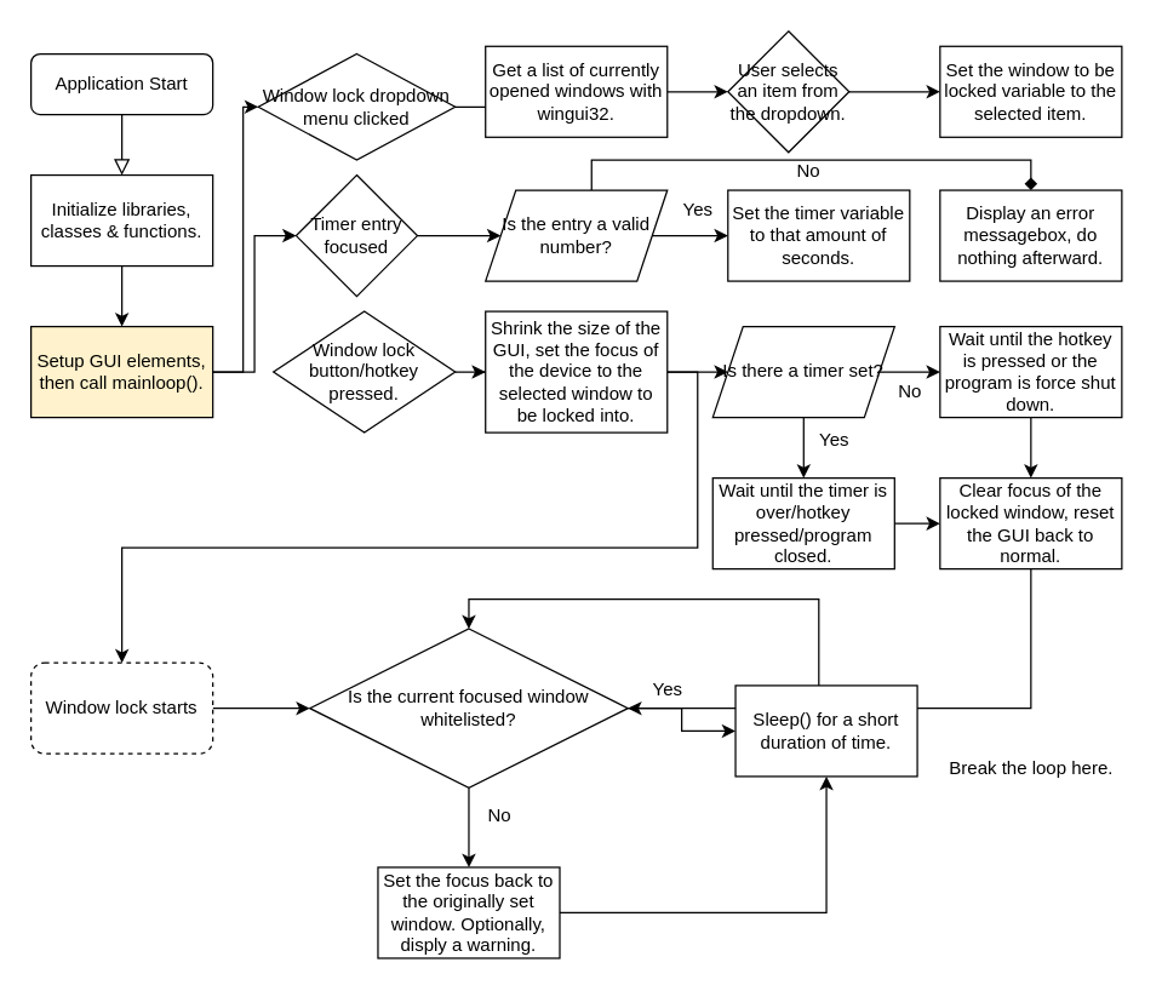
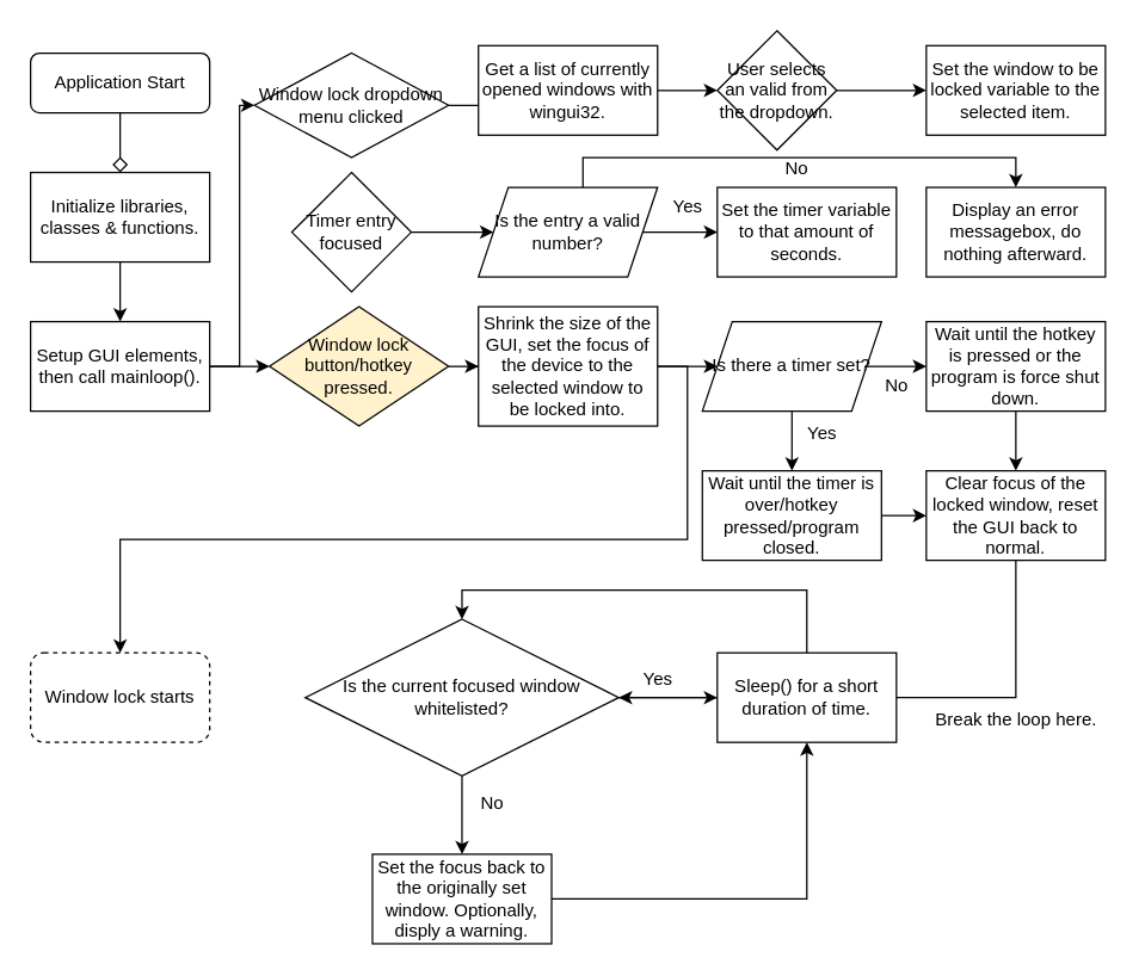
  <mxCell id="0" />
  <mxCell id="1" parent="0" />
- <mxCell id="2" value="" style="rounded=0;html=1;jettySize=auto;orthogonalLoop=1;fontSize=11;endArrow=block;endFill=0;endSize=8;strokeWidth=1;shadow=0;labelBackgroundColor=none;edgeStyle=orthogonalEdgeStyle;entryX=0.5;entryY=0;entryDx=0;entryDy=0;" parent="1" source="3" target="5" edge="1"><mxGeometry relative="1" as="geometry" /></mxCell>
+ <mxCell id="2" value="" style="rounded=0;html=1;jettySize=auto;orthogonalLoop=1;fontSize=11;endArrow=diamond;endFill=0;endSize=8;strokeWidth=1;shadow=0;labelBackgroundColor=none;edgeStyle=orthogonalEdgeStyle;entryX=0.5;entryY=0;entryDx=0;entryDy=0;" parent="1" source="3" target="5" edge="1"><mxGeometry relative="1" as="geometry" /></mxCell>
  <mxCell id="3" value="Application Start" style="rounded=1;whiteSpace=wrap;html=1;fontSize=12;glass=0;strokeWidth=1;shadow=0;" parent="1" vertex="1"><mxGeometry x="20" y="35" width="120" height="40" as="geometry" /></mxCell>
  <mxCell id="4" style="edgeStyle=orthogonalEdgeStyle;rounded=0;orthogonalLoop=1;jettySize=auto;html=1;exitX=0.5;exitY=1;exitDx=0;exitDy=0;entryX=0.5;entryY=0;entryDx=0;entryDy=0;" parent="1" source="5" target="9" edge="1"><mxGeometry relative="1" as="geometry" /></mxCell>
  <mxCell id="5" value="Initialize libraries, classes &amp;amp; functions." style="rounded=0;whiteSpace=wrap;html=1;" parent="1" vertex="1"><mxGeometry x="20" y="115" width="120" height="60" as="geometry" /></mxCell>
  <mxCell id="6" style="edgeStyle=orthogonalEdgeStyle;rounded=0;orthogonalLoop=1;jettySize=auto;html=1;exitX=1;exitY=0.5;exitDx=0;exitDy=0;entryX=0;entryY=0.5;entryDx=0;entryDy=0;" parent="1" source="9" target="11" edge="1"><mxGeometry relative="1" as="geometry"><mxPoint x="190" y="105" as="targetPoint" /><Array as="points"><mxPoint x="160" y="245" /></Array></mxGeometry></mxCell>
- <mxCell id="8" style="edgeStyle=orthogonalEdgeStyle;rounded=0;orthogonalLoop=1;jettySize=auto;html=1;exitX=1;exitY=0.5;exitDx=0;exitDy=0;entryX=0;entryY=0.5;entryDx=0;entryDy=0;" parent="1" source="9" target="26" edge="1"><mxGeometry relative="1" as="geometry" /></mxCell>
- <mxCell id="9" value="Setup GUI elements, then call mainloop()." style="rounded=0;whiteSpace=wrap;html=1;fillColor=#fff2cc;" parent="1" vertex="1"><mxGeometry x="20" y="215" width="120" height="60" as="geometry" /></mxCell>
+ <mxCell id="7" style="edgeStyle=orthogonalEdgeStyle;rounded=0;orthogonalLoop=1;jettySize=auto;html=1;entryX=0;entryY=0.5;entryDx=0;entryDy=0;" parent="1" source="9" target="18" edge="1"><mxGeometry relative="1" as="geometry"><mxPoint x="180" y="135" as="targetPoint" /></mxGeometry></mxCell>
+ <mxCell id="9" value="Setup GUI elements, then call mainloop()." style="rounded=0;whiteSpace=wrap;html=1;" parent="1" vertex="1"><mxGeometry x="20" y="215" width="120" height="60" as="geometry" /></mxCell>
  <mxCell id="10" style="edgeStyle=orthogonalEdgeStyle;rounded=0;orthogonalLoop=1;jettySize=auto;html=1;" parent="1" source="11" edge="1"><mxGeometry relative="1" as="geometry"><mxPoint x="350" y="60" as="targetPoint" /></mxGeometry></mxCell>
  <mxCell id="11" value="Window lock dropdown menu clicked" style="rhombus;whiteSpace=wrap;html=1;" parent="1" vertex="1"><mxGeometry x="170" y="35" width="130" height="70" as="geometry" /></mxCell>
  <mxCell id="12" style="edgeStyle=orthogonalEdgeStyle;rounded=0;orthogonalLoop=1;jettySize=auto;html=1;entryX=0;entryY=0.5;entryDx=0;entryDy=0;" parent="1" source="13" edge="1"><mxGeometry relative="1" as="geometry"><mxPoint x="480" y="60" as="targetPoint" /></mxGeometry></mxCell>
  <mxCell id="13" value="Get a list of currently opened windows with wingui32." style="rounded=0;whiteSpace=wrap;html=1;" parent="1" vertex="1"><mxGeometry x="320" y="30" width="120" height="60" as="geometry" /></mxCell>
  <mxCell id="14" style="edgeStyle=orthogonalEdgeStyle;rounded=0;orthogonalLoop=1;jettySize=auto;html=1;" parent="1" source="15" edge="1"><mxGeometry relative="1" as="geometry"><mxPoint x="620" y="60" as="targetPoint" /></mxGeometry></mxCell>
- <mxCell id="15" value="User selects an item from the dropdown." style="rhombus;whiteSpace=wrap;html=1;" parent="1" vertex="1"><mxGeometry x="480" y="20" width="80" height="80" as="geometry" /></mxCell>
+ <mxCell id="15" value="User selects an valid from the dropdown." style="rhombus;whiteSpace=wrap;html=1;" parent="1" vertex="1"><mxGeometry x="480" y="20" width="80" height="80" as="geometry" /></mxCell>
  <mxCell id="16" value="Set the window to be locked variable to the selected item." style="rounded=0;whiteSpace=wrap;html=1;" parent="1" vertex="1"><mxGeometry x="620" y="30" width="120" height="60" as="geometry" /></mxCell>
  <mxCell id="17" style="edgeStyle=orthogonalEdgeStyle;rounded=0;orthogonalLoop=1;jettySize=auto;html=1;entryX=0;entryY=0.5;entryDx=0;entryDy=0;" parent="1" source="18" target="21" edge="1"><mxGeometry relative="1" as="geometry"><mxPoint x="360" y="245" as="targetPoint" /></mxGeometry></mxCell>
- <mxCell id="18" value="Window lock button/hotkey pressed." style="rhombus;whiteSpace=wrap;html=1;" parent="1" vertex="1"><mxGeometry x="180" y="205" width="120" height="80" as="geometry" /></mxCell>
+ <mxCell id="18" value="Window lock button/hotkey pressed." style="rhombus;whiteSpace=wrap;html=1;fillColor=#fff2cc;" parent="1" vertex="1"><mxGeometry x="180" y="205" width="120" height="80" as="geometry" /></mxCell>
  <mxCell id="19" style="edgeStyle=orthogonalEdgeStyle;rounded=0;orthogonalLoop=1;jettySize=auto;html=1;exitX=1;exitY=0.5;exitDx=0;exitDy=0;entryX=0;entryY=0.5;entryDx=0;entryDy=0;" parent="1" source="21" target="24" edge="1"><mxGeometry relative="1" as="geometry"><mxPoint x="480" y="245" as="targetPoint" /></mxGeometry></mxCell>
  <mxCell id="20" style="edgeStyle=orthogonalEdgeStyle;rounded=0;orthogonalLoop=1;jettySize=auto;html=1;exitX=1;exitY=0.5;exitDx=0;exitDy=0;entryX=0.5;entryY=0;entryDx=0;entryDy=0;" edge="1" parent="1" source="21" target="43"><mxGeometry relative="1" as="geometry" /></mxCell>
  <mxCell id="21" value="Shrink the size of the GUI, set the focus of the device to the selected window to be locked into." style="rounded=0;whiteSpace=wrap;html=1;" parent="1" vertex="1"><mxGeometry x="320" y="205" width="120" height="80" as="geometry" /></mxCell>
  <mxCell id="22" style="edgeStyle=orthogonalEdgeStyle;rounded=0;orthogonalLoop=1;jettySize=auto;html=1;exitX=1;exitY=0.5;exitDx=0;exitDy=0;" parent="1" source="24" target="35" edge="1"><mxGeometry relative="1" as="geometry" /></mxCell>
  <mxCell id="23" style="edgeStyle=orthogonalEdgeStyle;rounded=0;orthogonalLoop=1;jettySize=auto;html=1;exitX=0.5;exitY=1;exitDx=0;exitDy=0;entryX=0.5;entryY=0;entryDx=0;entryDy=0;" parent="1" source="24" target="39" edge="1"><mxGeometry relative="1" as="geometry" /></mxCell>
  <mxCell id="24" value="Is there a timer set?" style="shape=parallelogram;perimeter=parallelogramPerimeter;whiteSpace=wrap;html=1;fixedSize=1;" parent="1" vertex="1"><mxGeometry x="470" y="215" width="120" height="60" as="geometry" /></mxCell>
  <mxCell id="25" style="edgeStyle=orthogonalEdgeStyle;rounded=0;orthogonalLoop=1;jettySize=auto;html=1;exitX=1;exitY=0.5;exitDx=0;exitDy=0;entryX=0;entryY=0.5;entryDx=0;entryDy=0;" parent="1" source="26" target="29" edge="1"><mxGeometry relative="1" as="geometry" /></mxCell>
  <mxCell id="26" value="Timer entry focused" style="rhombus;whiteSpace=wrap;html=1;" parent="1" vertex="1"><mxGeometry x="195" y="115" width="80" height="80" as="geometry" /></mxCell>
  <mxCell id="27" style="edgeStyle=orthogonalEdgeStyle;rounded=0;orthogonalLoop=1;jettySize=auto;html=1;entryX=0;entryY=0.5;entryDx=0;entryDy=0;" parent="1" source="29" target="30" edge="1"><mxGeometry relative="1" as="geometry" /></mxCell>
- <mxCell id="28" style="edgeStyle=orthogonalEdgeStyle;rounded=0;orthogonalLoop=1;jettySize=auto;html=1;entryX=0.5;entryY=0;entryDx=0;entryDy=0;endArrow=diamond;" parent="1" source="29" target="32" edge="1"><mxGeometry relative="1" as="geometry"><Array as="points"><mxPoint x="390" y="105" /><mxPoint x="680" y="105" /></Array></mxGeometry></mxCell>
+ <mxCell id="28" style="edgeStyle=orthogonalEdgeStyle;rounded=0;orthogonalLoop=1;jettySize=auto;html=1;entryX=0.5;entryY=0;entryDx=0;entryDy=0;" parent="1" source="29" target="32" edge="1"><mxGeometry relative="1" as="geometry"><Array as="points"><mxPoint x="390" y="105" /><mxPoint x="680" y="105" /></Array></mxGeometry></mxCell>
  <mxCell id="29" value="Is the entry a valid number?" style="shape=parallelogram;perimeter=parallelogramPerimeter;whiteSpace=wrap;html=1;fixedSize=1;" parent="1" vertex="1"><mxGeometry x="320" y="125" width="120" height="60" as="geometry" /></mxCell>
  <mxCell id="30" value="Set the timer variable to that amount of seconds." style="rounded=0;whiteSpace=wrap;html=1;" parent="1" vertex="1"><mxGeometry x="480" y="125" width="120" height="60" as="geometry" /></mxCell>
  <mxCell id="31" value="Yes" style="text;html=1;align=center;verticalAlign=middle;resizable=0;points=[];autosize=1;strokeColor=none;fillColor=none;" parent="1" vertex="1"><mxGeometry x="440" y="123" width="40" height="30" as="geometry" /></mxCell>
  <mxCell id="32" value="Display an error messagebox, do nothing afterward." style="rounded=0;whiteSpace=wrap;html=1;" parent="1" vertex="1"><mxGeometry x="620" y="125" width="120" height="60" as="geometry" /></mxCell>
  <mxCell id="33" value="No" style="text;html=1;align=center;verticalAlign=middle;resizable=0;points=[];autosize=1;strokeColor=none;fillColor=none;" parent="1" vertex="1"><mxGeometry x="513" y="98" width="40" height="30" as="geometry" /></mxCell>
  <mxCell id="34" style="edgeStyle=orthogonalEdgeStyle;rounded=0;orthogonalLoop=1;jettySize=auto;html=1;exitX=0.5;exitY=1;exitDx=0;exitDy=0;entryX=0.5;entryY=0;entryDx=0;entryDy=0;" parent="1" source="35" target="41" edge="1"><mxGeometry relative="1" as="geometry" /></mxCell>
  <mxCell id="35" value="Wait until the hotkey is pressed or the program is force shut down." style="rounded=0;whiteSpace=wrap;html=1;" parent="1" vertex="1"><mxGeometry x="620" y="215" width="120" height="60" as="geometry" /></mxCell>
  <mxCell id="36" value="No" style="text;html=1;align=center;verticalAlign=middle;resizable=0;points=[];autosize=1;strokeColor=none;fillColor=none;" parent="1" vertex="1"><mxGeometry x="580" y="243" width="40" height="30" as="geometry" /></mxCell>
  <mxCell id="37" value="Yes" style="text;html=1;align=center;verticalAlign=middle;resizable=0;points=[];autosize=1;strokeColor=none;fillColor=none;" parent="1" vertex="1"><mxGeometry x="530" y="275" width="40" height="30" as="geometry" /></mxCell>
  <mxCell id="38" style="edgeStyle=orthogonalEdgeStyle;rounded=0;orthogonalLoop=1;jettySize=auto;html=1;exitX=1;exitY=0.5;exitDx=0;exitDy=0;entryX=0;entryY=0.5;entryDx=0;entryDy=0;" parent="1" source="39" target="41" edge="1"><mxGeometry relative="1" as="geometry" /></mxCell>
  <mxCell id="39" value="Wait until the timer is over/hotkey pressed/program closed." style="rounded=0;whiteSpace=wrap;html=1;" parent="1" vertex="1"><mxGeometry x="470" y="315" width="120" height="60" as="geometry" /></mxCell>
  <mxCell id="40" style="edgeStyle=orthogonalEdgeStyle;rounded=0;orthogonalLoop=1;jettySize=auto;html=1;exitX=0.5;exitY=1;exitDx=0;exitDy=0;entryX=1;entryY=0.5;entryDx=0;entryDy=0;" edge="1" parent="1" source="41" target="46"><mxGeometry relative="1" as="geometry" /></mxCell>
  <mxCell id="41" value="Clear focus of the locked window, reset the GUI back to normal." style="rounded=0;whiteSpace=wrap;html=1;" parent="1" vertex="1"><mxGeometry x="620" y="315" width="120" height="60" as="geometry" /></mxCell>
- <mxCell id="42" style="edgeStyle=orthogonalEdgeStyle;rounded=0;orthogonalLoop=1;jettySize=auto;html=1;entryX=0;entryY=0.5;entryDx=0;entryDy=0;" parent="1" source="43" target="46" edge="1"><mxGeometry relative="1" as="geometry" /></mxCell>
  <mxCell id="43" value="Window lock starts" style="rounded=1;whiteSpace=wrap;html=1;dashed=1;" parent="1" vertex="1"><mxGeometry x="20" y="437" width="120" height="60" as="geometry" /></mxCell>
  <mxCell id="44" style="edgeStyle=orthogonalEdgeStyle;rounded=0;orthogonalLoop=1;jettySize=auto;html=1;entryX=0;entryY=0.5;entryDx=0;entryDy=0;" parent="1" source="46" target="48" edge="1"><mxGeometry relative="1" as="geometry" /></mxCell>
  <mxCell id="45" style="edgeStyle=orthogonalEdgeStyle;rounded=0;orthogonalLoop=1;jettySize=auto;html=1;exitX=0.5;exitY=1;exitDx=0;exitDy=0;entryX=0.5;entryY=0;entryDx=0;entryDy=0;" parent="1" source="46" target="51" edge="1"><mxGeometry relative="1" as="geometry" /></mxCell>
  <mxCell id="46" value="Is the current focused window whitelisted?" style="rhombus;whiteSpace=wrap;html=1;" parent="1" vertex="1"><mxGeometry x="204" y="414.5" width="210" height="105" as="geometry" /></mxCell>
  <mxCell id="47" style="edgeStyle=orthogonalEdgeStyle;rounded=0;orthogonalLoop=1;jettySize=auto;html=1;entryX=0.5;entryY=0;entryDx=0;entryDy=0;" parent="1" source="48" target="46" edge="1"><mxGeometry relative="1" as="geometry"><Array as="points"><mxPoint x="540" y="395" /><mxPoint x="309" y="395" /></Array></mxGeometry></mxCell>
- <mxCell id="48" value="Sleep() for a short duration of time." style="rounded=0;whiteSpace=wrap;html=1;" parent="1" vertex="1"><mxGeometry x="485" y="452" width="120" height="60" as="geometry" /></mxCell>
+ <mxCell id="48" value="Sleep() for a short duration of time." style="rounded=0;whiteSpace=wrap;html=1;" parent="1" vertex="1"><mxGeometry x="480" y="437" width="120" height="60" as="geometry" /></mxCell>
  <mxCell id="49" value="Yes" style="text;html=1;align=center;verticalAlign=middle;resizable=0;points=[];autosize=1;strokeColor=none;fillColor=none;" parent="1" vertex="1"><mxGeometry x="420" y="440" width="40" height="30" as="geometry" /></mxCell>
  <mxCell id="50" style="edgeStyle=orthogonalEdgeStyle;rounded=0;orthogonalLoop=1;jettySize=auto;html=1;entryX=0.5;entryY=1;entryDx=0;entryDy=0;" parent="1" source="51" target="48" edge="1"><mxGeometry relative="1" as="geometry" /></mxCell>
  <mxCell id="51" value="Set the focus back to the originally set window. Optionally, disply a warning." style="rounded=0;whiteSpace=wrap;html=1;" parent="1" vertex="1"><mxGeometry x="249" y="572" width="120" height="60" as="geometry" /></mxCell>
  <mxCell id="52" value="No" style="text;html=1;align=center;verticalAlign=middle;resizable=0;points=[];autosize=1;strokeColor=none;fillColor=none;" parent="1" vertex="1"><mxGeometry x="309" y="522.5" width="40" height="30" as="geometry" /></mxCell>
- <mxCell id="53" value="Break the loop here." style="text;html=1;align=center;verticalAlign=middle;resizable=0;points=[];autosize=1;strokeColor=none;fillColor=none;" vertex="1" parent="1"><mxGeometry x="615" y="492" width="130" height="30" as="geometry" /></mxCell>
+ <mxCell id="53" value="Break the loop here." style="text;html=1;align=center;verticalAlign=middle;resizable=0;points=[];autosize=1;strokeColor=none;fillColor=none;" vertex="1" parent="1"><mxGeometry x="615" y="467" width="130" height="30" as="geometry" /></mxCell>
